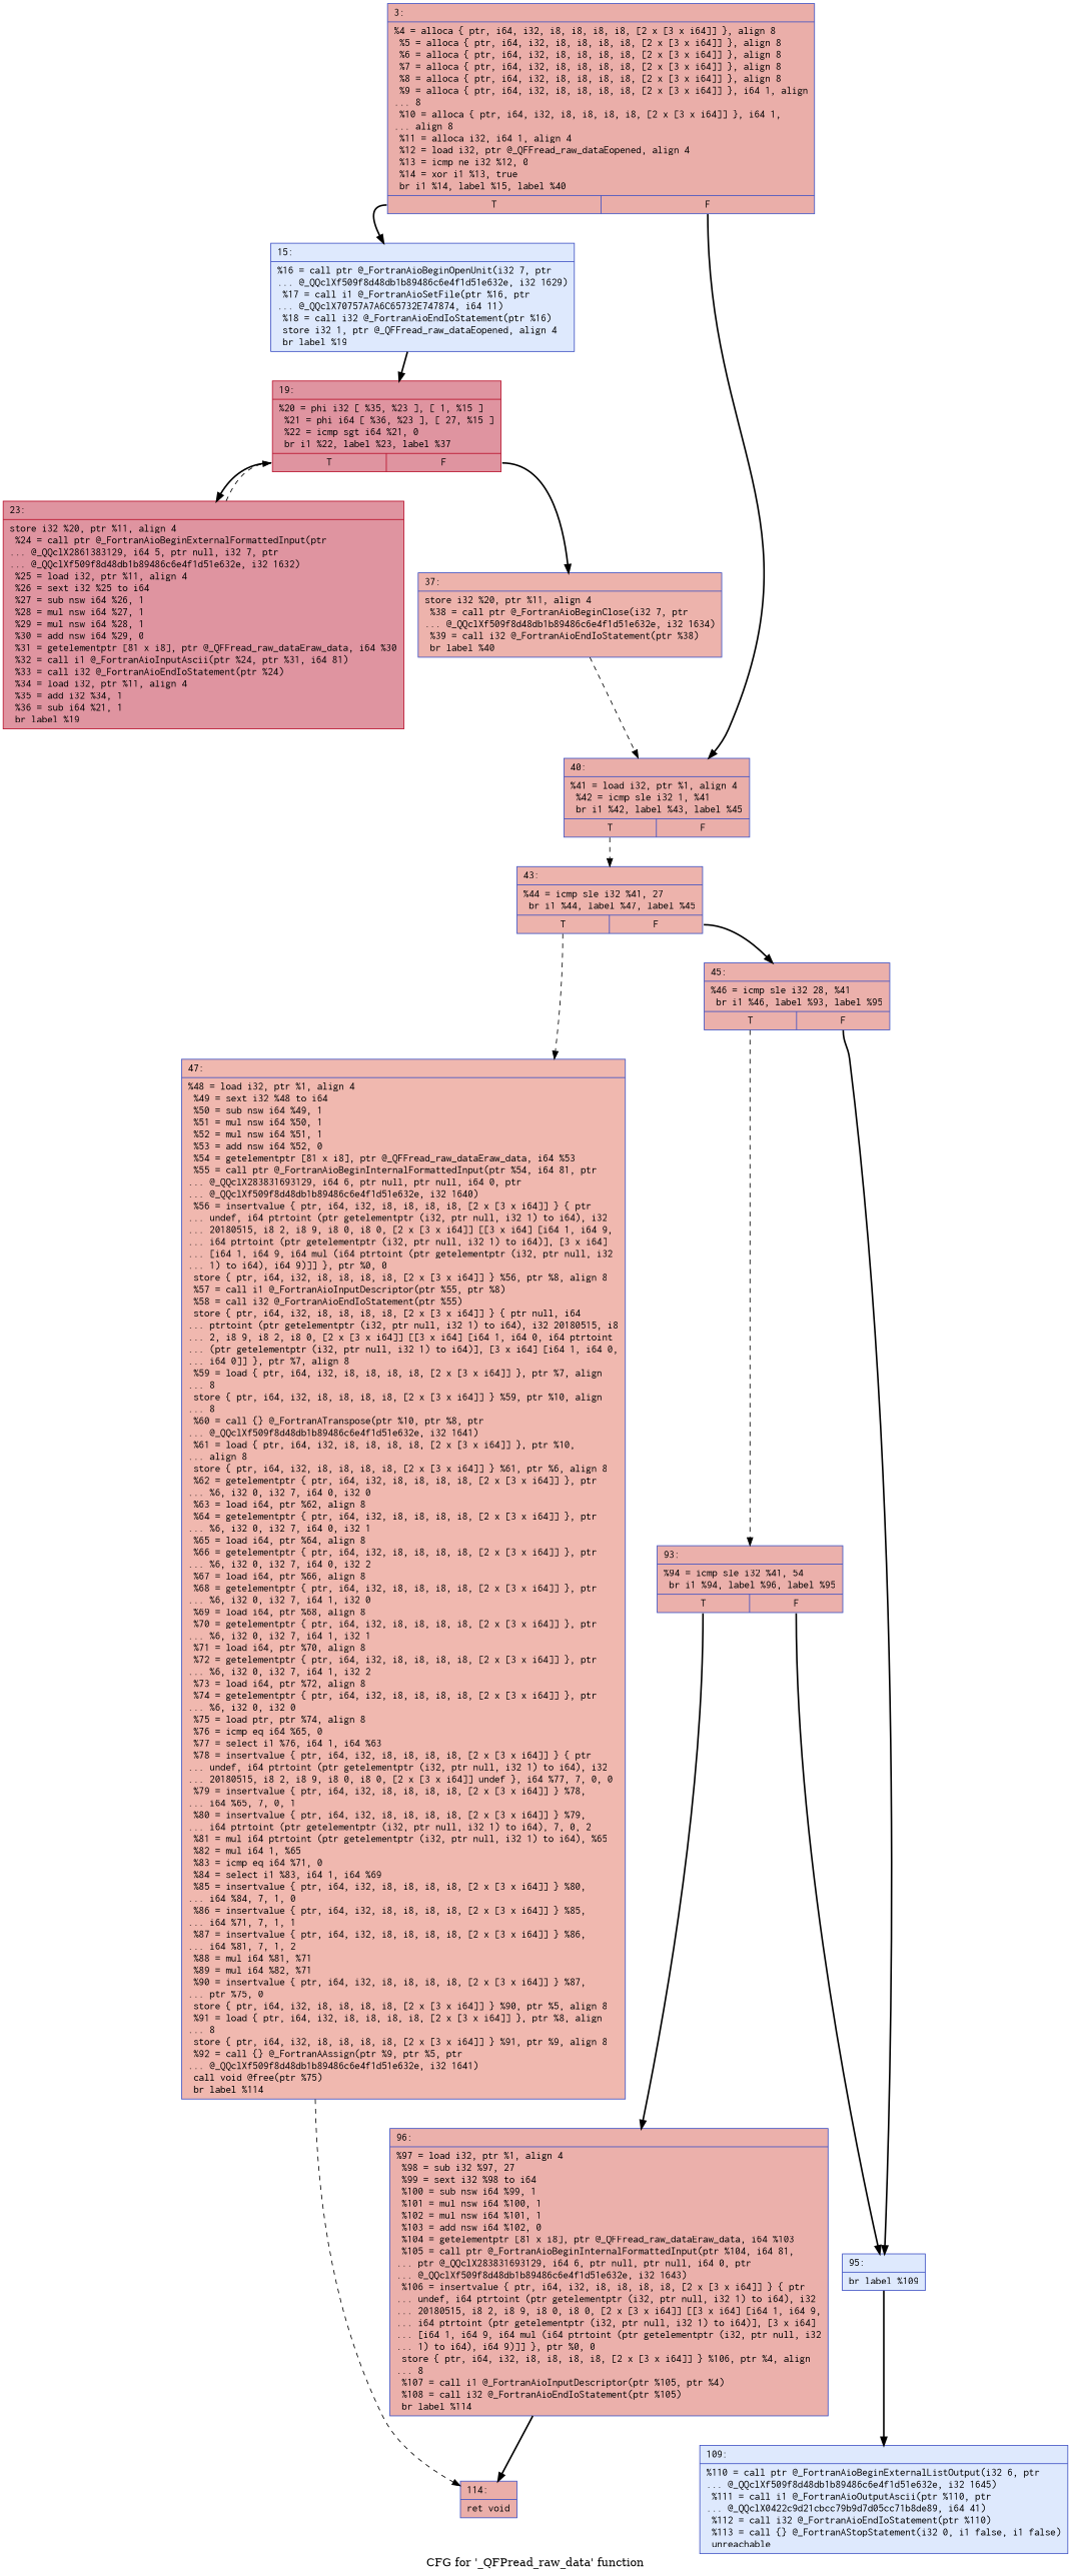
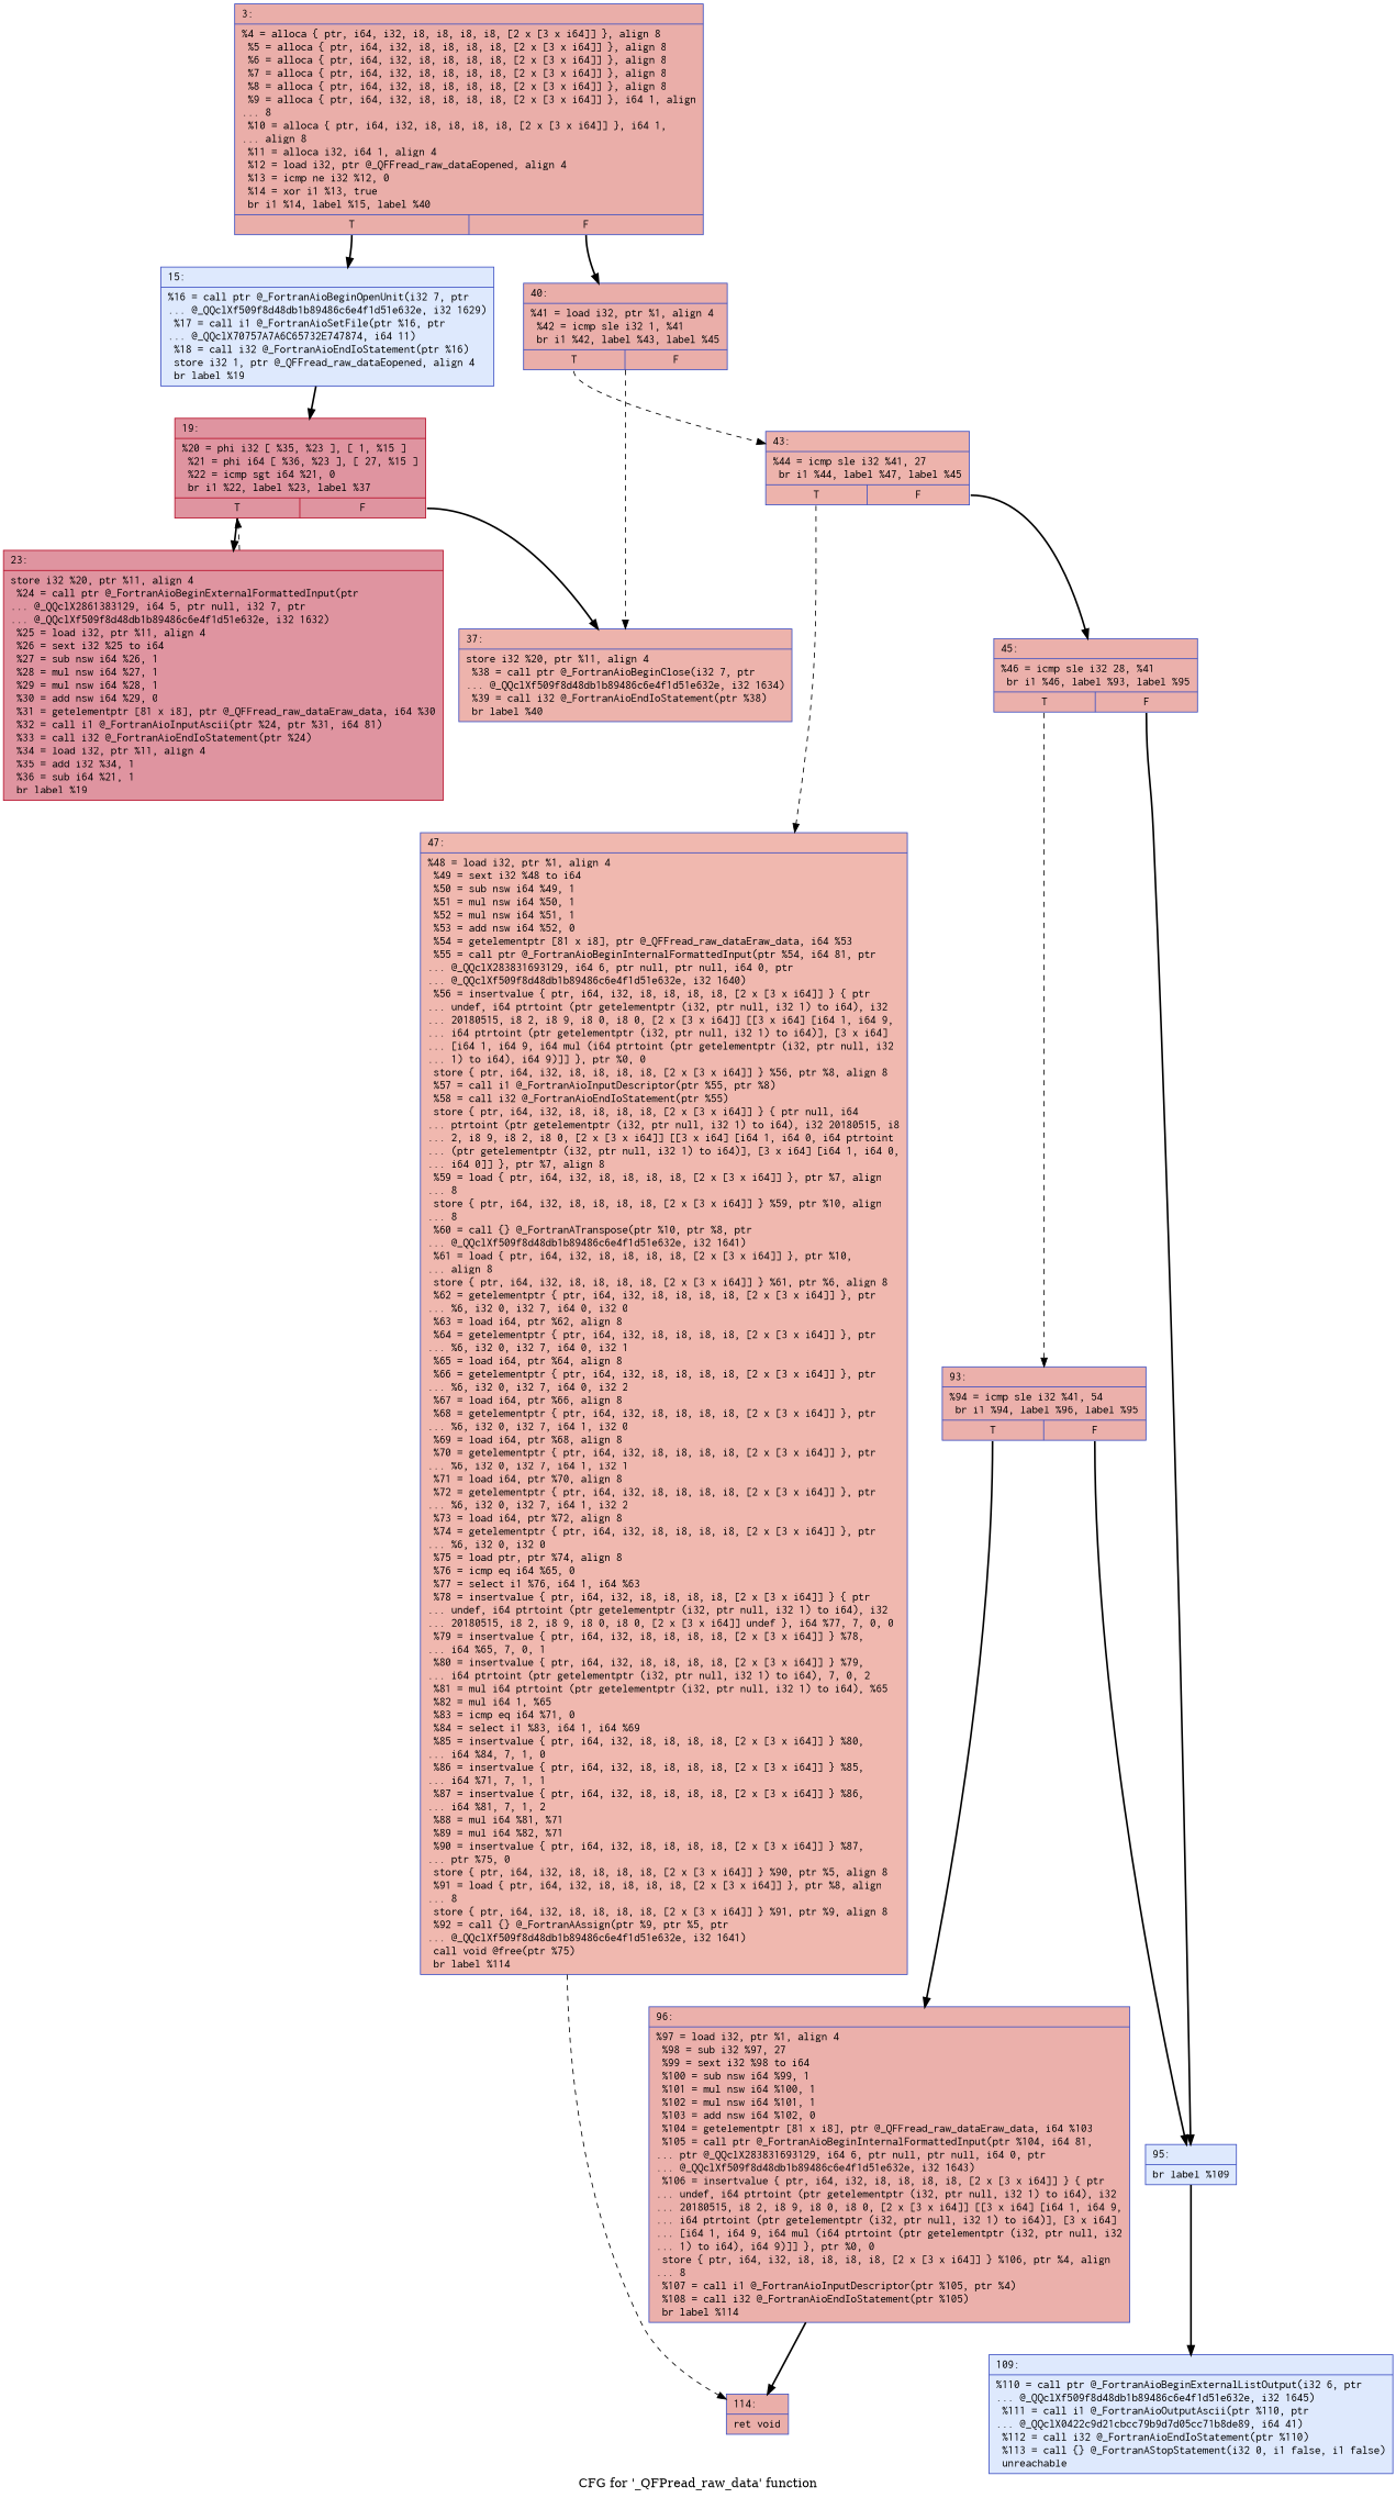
  digraph {
    label="CFG for '_QFPread_raw_data' function"
    node [color="#3d50c3ff" fillcolor="#d0473d70" fontname=Courier shape=record style=filled]
    edge [style=bold]
    n1 [label="{3:\l|  %4 = alloca \{ ptr, i64, i32, i8, i8, i8, i8, [2 x [3 x i64]] \}, align 8\l  %5 = alloca \{ ptr, i64, i32, i8, i8, i8, i8, [2 x [3 x i64]] \}, align 8\l  %6 = alloca \{ ptr, i64, i32, i8, i8, i8, i8, [2 x [3 x i64]] \}, align 8\l  %7 = alloca \{ ptr, i64, i32, i8, i8, i8, i8, [2 x [3 x i64]] \}, align 8\l  %8 = alloca \{ ptr, i64, i32, i8, i8, i8, i8, [2 x [3 x i64]] \}, align 8\l  %9 = alloca \{ ptr, i64, i32, i8, i8, i8, i8, [2 x [3 x i64]] \}, i64 1, align\l... 8\l  %10 = alloca \{ ptr, i64, i32, i8, i8, i8, i8, [2 x [3 x i64]] \}, i64 1,\l... align 8\l  %11 = alloca i32, i64 1, align 4\l  %12 = load i32, ptr @_QFFread_raw_dataEopened, align 4\l  %13 = icmp ne i32 %12, 0\l  %14 = xor i1 %13, true\l  br i1 %14, label %15, label %40\l|{<s0>T|<s1>F}}"]
    n2 [fillcolor="#b5cdfa70" label="{15:\l|  %16 = call ptr @_FortranAioBeginOpenUnit(i32 7, ptr\l... @_QQclXf509f8d48db1b89486c6e4f1d51e632e, i32 1629)\l  %17 = call i1 @_FortranAioSetFile(ptr %16, ptr\l... @_QQclX70757A7A6C65732E747874, i64 11)\l  %18 = call i32 @_FortranAioEndIoStatement(ptr %16)\l  store i32 1, ptr @_QFFread_raw_dataEopened, align 4\l  br label %19\l}"]
    n3 [label="{40:\l|  %41 = load i32, ptr %1, align 4\l  %42 = icmp sle i32 1, %41\l  br i1 %42, label %43, label %45\l|{<s0>T|<s1>F}}"]
    n4 [color="#b70d28ff" fillcolor="#b70d2870" label="{19:\l|  %20 = phi i32 [ %35, %23 ], [ 1, %15 ]\l  %21 = phi i64 [ %36, %23 ], [ 27, %15 ]\l  %22 = icmp sgt i64 %21, 0\l  br i1 %22, label %23, label %37\l|{<s0>T|<s1>F}}"]
    n5 [fillcolor="#d6524470" label="{43:\l|  %44 = icmp sle i32 %41, 27\l  br i1 %44, label %47, label %45\l|{<s0>T|<s1>F}}"]
    n6 [color="#b70d28ff" fillcolor="#b70d2870" label="{23:\l|  store i32 %20, ptr %11, align 4\l  %24 = call ptr @_FortranAioBeginExternalFormattedInput(ptr\l... @_QQclX2861383129, i64 5, ptr null, i32 7, ptr\l... @_QQclXf509f8d48db1b89486c6e4f1d51e632e, i32 1632)\l  %25 = load i32, ptr %11, align 4\l  %26 = sext i32 %25 to i64\l  %27 = sub nsw i64 %26, 1\l  %28 = mul nsw i64 %27, 1\l  %29 = mul nsw i64 %28, 1\l  %30 = add nsw i64 %29, 0\l  %31 = getelementptr [81 x i8], ptr @_QFFread_raw_dataEraw_data, i64 %30\l  %32 = call i1 @_FortranAioInputAscii(ptr %24, ptr %31, i64 81)\l  %33 = call i32 @_FortranAioEndIoStatement(ptr %24)\l  %34 = load i32, ptr %11, align 4\l  %35 = add i32 %34, 1\l  %36 = sub i64 %21, 1\l  br label %19\l}"]
    n7 [fillcolor="#d6524470" label="{37:\l|  store i32 %20, ptr %11, align 4\l  %38 = call ptr @_FortranAioBeginClose(i32 7, ptr\l... @_QQclXf509f8d48db1b89486c6e4f1d51e632e, i32 1634)\l  %39 = call i32 @_FortranAioEndIoStatement(ptr %38)\l  br label %40\l}"]
    n8 [fillcolor="#d24b4070" label="{45:\l|  %46 = icmp sle i32 28, %41\l  br i1 %46, label %93, label %95\l|{<s0>T|<s1>F}}"]
    n9 [fillcolor="#dc5d4a70" label="{47:\l|  %48 = load i32, ptr %1, align 4\l  %49 = sext i32 %48 to i64\l  %50 = sub nsw i64 %49, 1\l  %51 = mul nsw i64 %50, 1\l  %52 = mul nsw i64 %51, 1\l  %53 = add nsw i64 %52, 0\l  %54 = getelementptr [81 x i8], ptr @_QFFread_raw_dataEraw_data, i64 %53\l  %55 = call ptr @_FortranAioBeginInternalFormattedInput(ptr %54, i64 81, ptr\l... @_QQclX283831693129, i64 6, ptr null, ptr null, i64 0, ptr\l... @_QQclXf509f8d48db1b89486c6e4f1d51e632e, i32 1640)\l  %56 = insertvalue \{ ptr, i64, i32, i8, i8, i8, i8, [2 x [3 x i64]] \} \{ ptr\l... undef, i64 ptrtoint (ptr getelementptr (i32, ptr null, i32 1) to i64), i32\l... 20180515, i8 2, i8 9, i8 0, i8 0, [2 x [3 x i64]] [[3 x i64] [i64 1, i64 9,\l... i64 ptrtoint (ptr getelementptr (i32, ptr null, i32 1) to i64)], [3 x i64]\l... [i64 1, i64 9, i64 mul (i64 ptrtoint (ptr getelementptr (i32, ptr null, i32\l... 1) to i64), i64 9)]] \}, ptr %0, 0\l  store \{ ptr, i64, i32, i8, i8, i8, i8, [2 x [3 x i64]] \} %56, ptr %8, align 8\l  %57 = call i1 @_FortranAioInputDescriptor(ptr %55, ptr %8)\l  %58 = call i32 @_FortranAioEndIoStatement(ptr %55)\l  store \{ ptr, i64, i32, i8, i8, i8, i8, [2 x [3 x i64]] \} \{ ptr null, i64\l... ptrtoint (ptr getelementptr (i32, ptr null, i32 1) to i64), i32 20180515, i8\l... 2, i8 9, i8 2, i8 0, [2 x [3 x i64]] [[3 x i64] [i64 1, i64 0, i64 ptrtoint\l... (ptr getelementptr (i32, ptr null, i32 1) to i64)], [3 x i64] [i64 1, i64 0,\l... i64 0]] \}, ptr %7, align 8\l  %59 = load \{ ptr, i64, i32, i8, i8, i8, i8, [2 x [3 x i64]] \}, ptr %7, align\l... 8\l  store \{ ptr, i64, i32, i8, i8, i8, i8, [2 x [3 x i64]] \} %59, ptr %10, align\l... 8\l  %60 = call \{\} @_FortranATranspose(ptr %10, ptr %8, ptr\l... @_QQclXf509f8d48db1b89486c6e4f1d51e632e, i32 1641)\l  %61 = load \{ ptr, i64, i32, i8, i8, i8, i8, [2 x [3 x i64]] \}, ptr %10,\l... align 8\l  store \{ ptr, i64, i32, i8, i8, i8, i8, [2 x [3 x i64]] \} %61, ptr %6, align 8\l  %62 = getelementptr \{ ptr, i64, i32, i8, i8, i8, i8, [2 x [3 x i64]] \}, ptr\l... %6, i32 0, i32 7, i64 0, i32 0\l  %63 = load i64, ptr %62, align 8\l  %64 = getelementptr \{ ptr, i64, i32, i8, i8, i8, i8, [2 x [3 x i64]] \}, ptr\l... %6, i32 0, i32 7, i64 0, i32 1\l  %65 = load i64, ptr %64, align 8\l  %66 = getelementptr \{ ptr, i64, i32, i8, i8, i8, i8, [2 x [3 x i64]] \}, ptr\l... %6, i32 0, i32 7, i64 0, i32 2\l  %67 = load i64, ptr %66, align 8\l  %68 = getelementptr \{ ptr, i64, i32, i8, i8, i8, i8, [2 x [3 x i64]] \}, ptr\l... %6, i32 0, i32 7, i64 1, i32 0\l  %69 = load i64, ptr %68, align 8\l  %70 = getelementptr \{ ptr, i64, i32, i8, i8, i8, i8, [2 x [3 x i64]] \}, ptr\l... %6, i32 0, i32 7, i64 1, i32 1\l  %71 = load i64, ptr %70, align 8\l  %72 = getelementptr \{ ptr, i64, i32, i8, i8, i8, i8, [2 x [3 x i64]] \}, ptr\l... %6, i32 0, i32 7, i64 1, i32 2\l  %73 = load i64, ptr %72, align 8\l  %74 = getelementptr \{ ptr, i64, i32, i8, i8, i8, i8, [2 x [3 x i64]] \}, ptr\l... %6, i32 0, i32 0\l  %75 = load ptr, ptr %74, align 8\l  %76 = icmp eq i64 %65, 0\l  %77 = select i1 %76, i64 1, i64 %63\l  %78 = insertvalue \{ ptr, i64, i32, i8, i8, i8, i8, [2 x [3 x i64]] \} \{ ptr\l... undef, i64 ptrtoint (ptr getelementptr (i32, ptr null, i32 1) to i64), i32\l... 20180515, i8 2, i8 9, i8 0, i8 0, [2 x [3 x i64]] undef \}, i64 %77, 7, 0, 0\l  %79 = insertvalue \{ ptr, i64, i32, i8, i8, i8, i8, [2 x [3 x i64]] \} %78,\l... i64 %65, 7, 0, 1\l  %80 = insertvalue \{ ptr, i64, i32, i8, i8, i8, i8, [2 x [3 x i64]] \} %79,\l... i64 ptrtoint (ptr getelementptr (i32, ptr null, i32 1) to i64), 7, 0, 2\l  %81 = mul i64 ptrtoint (ptr getelementptr (i32, ptr null, i32 1) to i64), %65\l  %82 = mul i64 1, %65\l  %83 = icmp eq i64 %71, 0\l  %84 = select i1 %83, i64 1, i64 %69\l  %85 = insertvalue \{ ptr, i64, i32, i8, i8, i8, i8, [2 x [3 x i64]] \} %80,\l... i64 %84, 7, 1, 0\l  %86 = insertvalue \{ ptr, i64, i32, i8, i8, i8, i8, [2 x [3 x i64]] \} %85,\l... i64 %71, 7, 1, 1\l  %87 = insertvalue \{ ptr, i64, i32, i8, i8, i8, i8, [2 x [3 x i64]] \} %86,\l... i64 %81, 7, 1, 2\l  %88 = mul i64 %81, %71\l  %89 = mul i64 %82, %71\l  %90 = insertvalue \{ ptr, i64, i32, i8, i8, i8, i8, [2 x [3 x i64]] \} %87,\l... ptr %75, 0\l  store \{ ptr, i64, i32, i8, i8, i8, i8, [2 x [3 x i64]] \} %90, ptr %5, align 8\l  %91 = load \{ ptr, i64, i32, i8, i8, i8, i8, [2 x [3 x i64]] \}, ptr %8, align\l... 8\l  store \{ ptr, i64, i32, i8, i8, i8, i8, [2 x [3 x i64]] \} %91, ptr %9, align 8\l  %92 = call \{\} @_FortranAAssign(ptr %9, ptr %5, ptr\l... @_QQclXf509f8d48db1b89486c6e4f1d51e632e, i32 1641)\l  call void @free(ptr %75)\l  br label %114\l}"]
    n10 [fillcolor="#d24b4070" label="{93:\l|  %94 = icmp sle i32 %41, 54\l  br i1 %94, label %96, label %95\l|{<s0>T|<s1>F}}"]
    n11 [fillcolor="#b5cdfa70" label="{95:\l|  br label %109\l}"]
    n12 [label="{114:\l|  ret void\l}"]
    n13 [fillcolor="#d24b4070" label="{96:\l|  %97 = load i32, ptr %1, align 4\l  %98 = sub i32 %97, 27\l  %99 = sext i32 %98 to i64\l  %100 = sub nsw i64 %99, 1\l  %101 = mul nsw i64 %100, 1\l  %102 = mul nsw i64 %101, 1\l  %103 = add nsw i64 %102, 0\l  %104 = getelementptr [81 x i8], ptr @_QFFread_raw_dataEraw_data, i64 %103\l  %105 = call ptr @_FortranAioBeginInternalFormattedInput(ptr %104, i64 81,\l... ptr @_QQclX283831693129, i64 6, ptr null, ptr null, i64 0, ptr\l... @_QQclXf509f8d48db1b89486c6e4f1d51e632e, i32 1643)\l  %106 = insertvalue \{ ptr, i64, i32, i8, i8, i8, i8, [2 x [3 x i64]] \} \{ ptr\l... undef, i64 ptrtoint (ptr getelementptr (i32, ptr null, i32 1) to i64), i32\l... 20180515, i8 2, i8 9, i8 0, i8 0, [2 x [3 x i64]] [[3 x i64] [i64 1, i64 9,\l... i64 ptrtoint (ptr getelementptr (i32, ptr null, i32 1) to i64)], [3 x i64]\l... [i64 1, i64 9, i64 mul (i64 ptrtoint (ptr getelementptr (i32, ptr null, i32\l... 1) to i64), i64 9)]] \}, ptr %0, 0\l  store \{ ptr, i64, i32, i8, i8, i8, i8, [2 x [3 x i64]] \} %106, ptr %4, align\l... 8\l  %107 = call i1 @_FortranAioInputDescriptor(ptr %105, ptr %4)\l  %108 = call i32 @_FortranAioEndIoStatement(ptr %105)\l  br label %114\l}"]
    n14 [fillcolor="#b5cdfa70" label="{109:\l|  %110 = call ptr @_FortranAioBeginExternalListOutput(i32 6, ptr\l... @_QQclXf509f8d48db1b89486c6e4f1d51e632e, i32 1645)\l  %111 = call i1 @_FortranAioOutputAscii(ptr %110, ptr\l... @_QQclX0422c9d21cbcc79b9d7d05cc71b8de89, i64 41)\l  %112 = call i32 @_FortranAioEndIoStatement(ptr %110)\l  %113 = call \{\} @_FortranAStopStatement(i32 0, i1 false, i1 false)\l  unreachable\l}"]
    n1 -> n2 [tailport=s0]
    n1 -> n3 [tailport=s1]
    n2 -> n4
    n3 -> n5 [style=dashed tailport=s0]
    n4 -> n6 [tailport=s0]
    n4 -> n7 [tailport=s1]
    n5 -> n8 [tailport=s1]
    n5 -> n9 [style=dashed tailport=s0]
    n6 -> n4 [style=dashed]
-   n7 -> n3 [style=dashed]
+   n3 -> n7 [style=dashed]
    n8 -> n10 [style=dashed tailport=s0]
    n8 -> n11 [tailport=s1]
    n9 -> n12 [style=dashed]
    n10 -> n11 [tailport=s1]
    n10 -> n13 [tailport=s0]
    n11 -> n14
    n13 -> n12
  }
